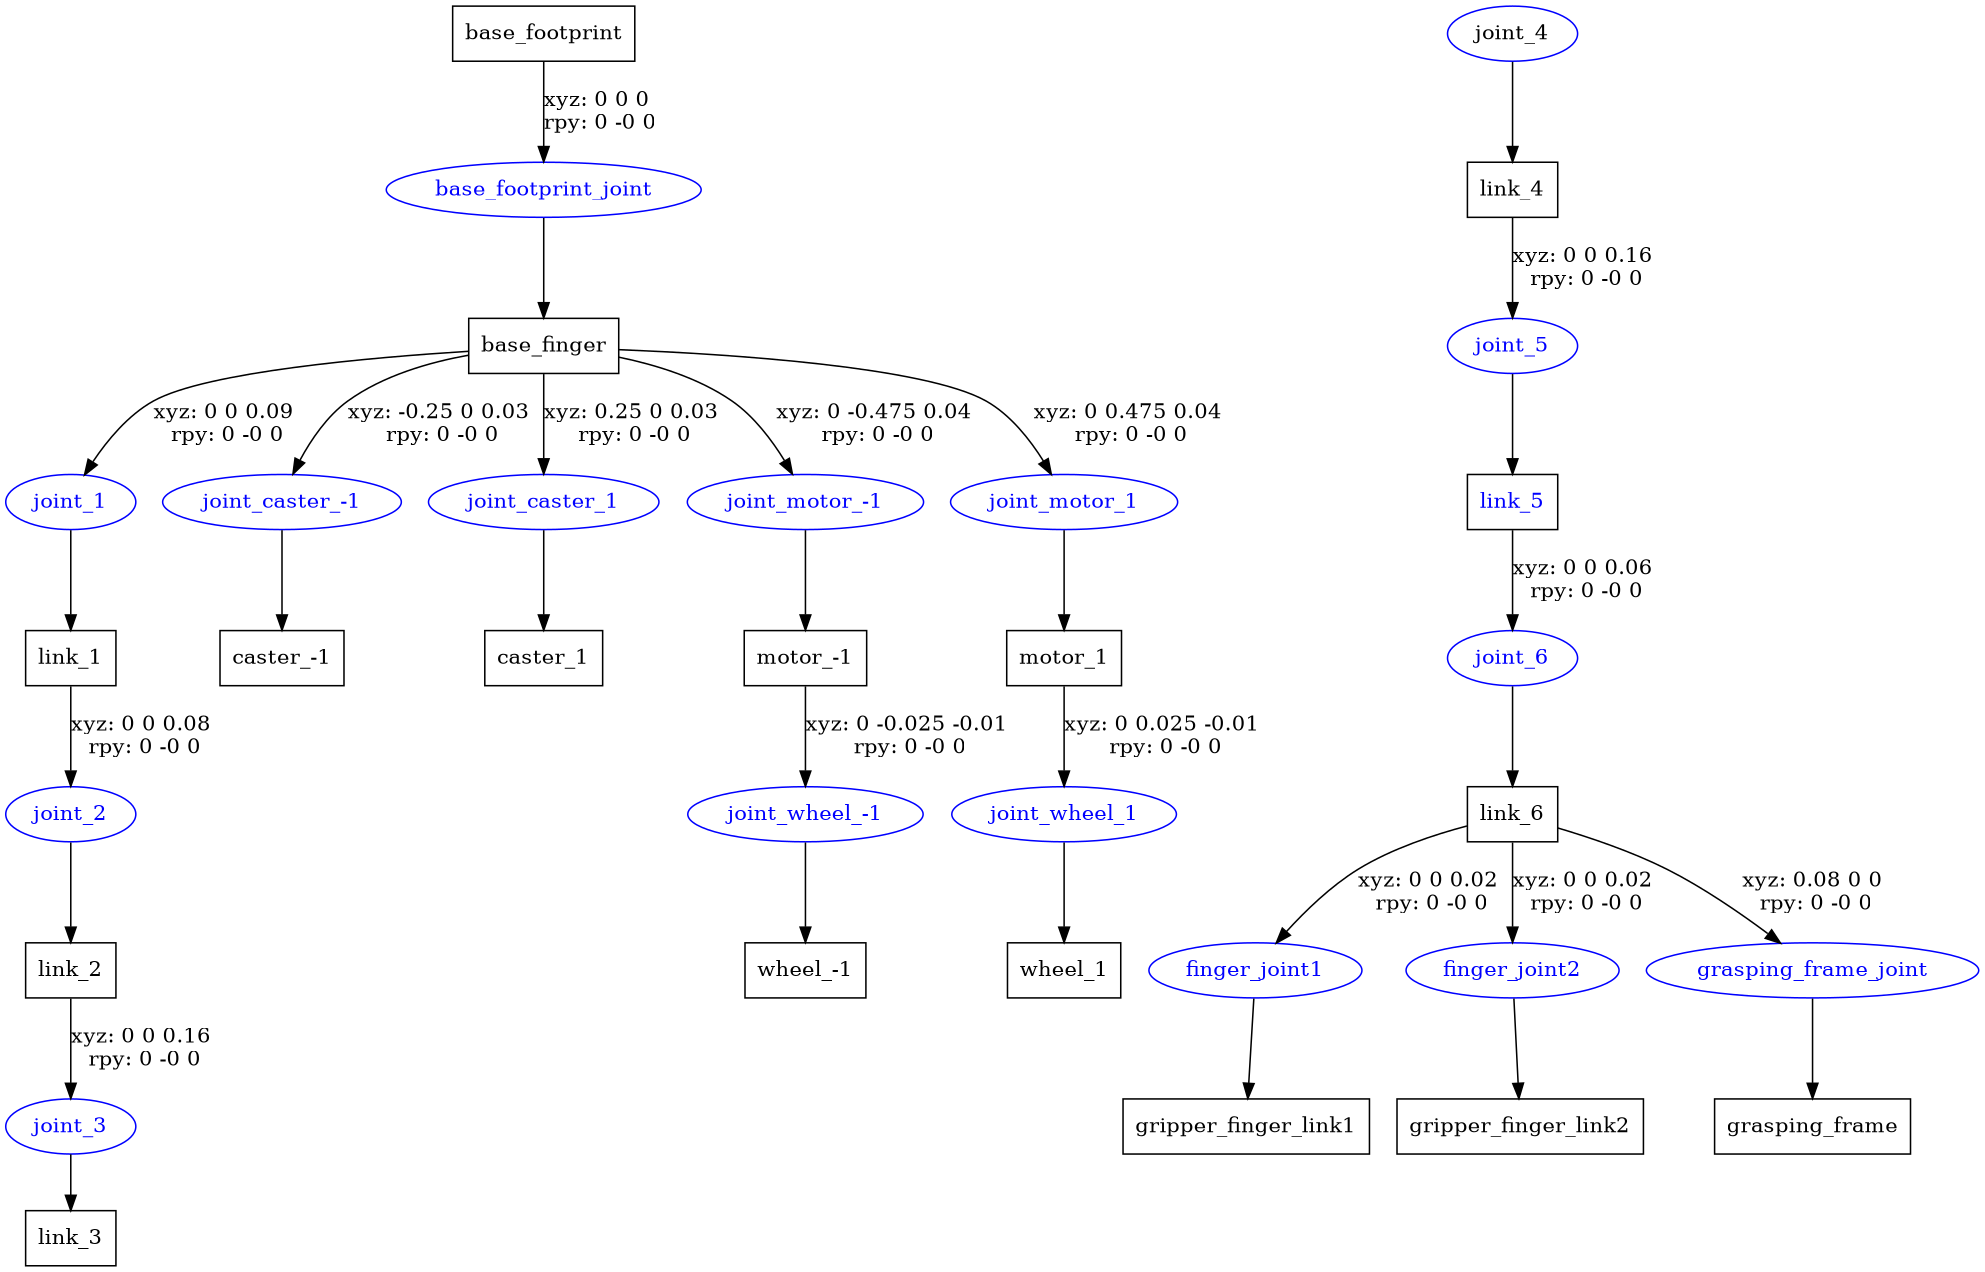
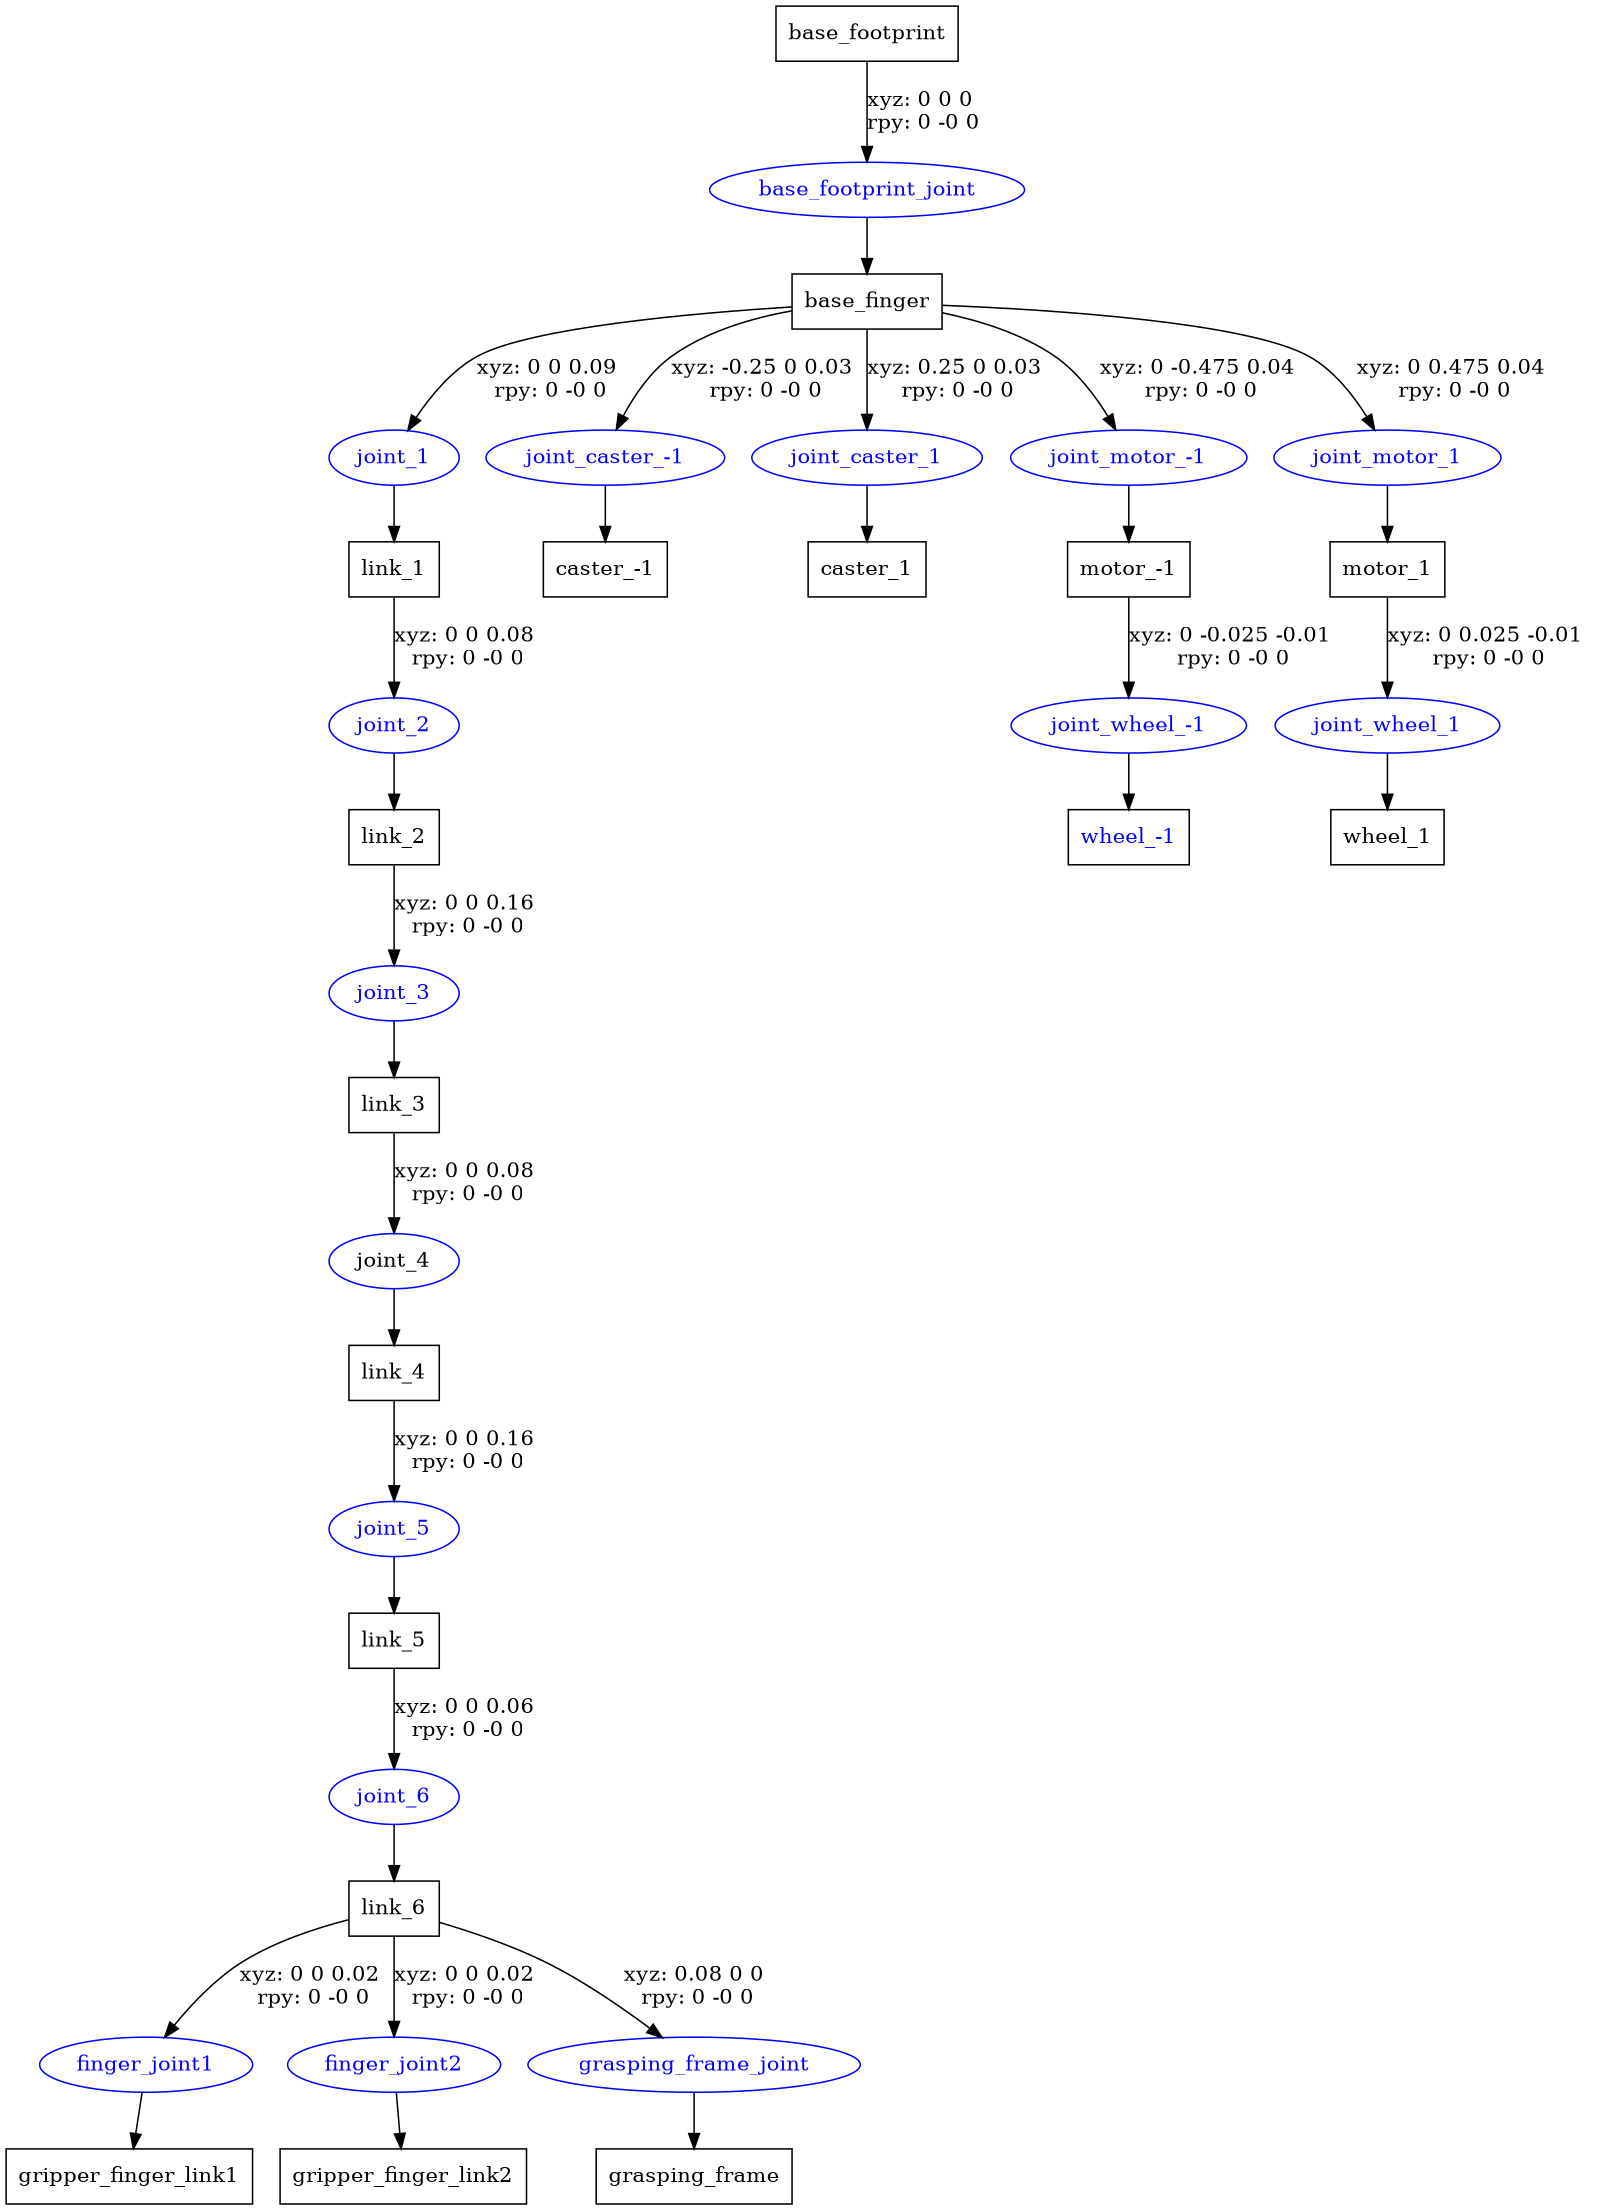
  digraph {
    node [shape=box]
    n1 [label=base_footprint]
    base_footprint_joint [color=blue fontcolor=blue shape=ellipse]
    n3 [label=base_finger]
    joint_1 [color=blue fontcolor=blue shape=ellipse]
    "joint_caster_-1" [color=blue fontcolor=blue shape=ellipse]
    joint_caster_1 [color=blue fontcolor=blue shape=ellipse]
    "joint_motor_-1" [color=blue fontcolor=blue shape=ellipse]
    joint_motor_1 [color=blue fontcolor=blue shape=ellipse]
    n9 [label=link_1]
    n10 [label="caster_-1"]
    n11 [label=caster_1]
    n12 [label="motor_-1"]
    n13 [label=motor_1]
    joint_2 [color=blue fontcolor=blue shape=ellipse]
    n15 [label=link_2]
    joint_3 [color=blue fontcolor=blue shape=ellipse]
    n17 [label=link_3]
    joint_4 [color=blue fontcolor=black shape=ellipse]
    n19 [label=link_4]
    joint_5 [color=blue fontcolor=blue shape=ellipse]
-   n21 [label=link_5 fontcolor=blue]
+   n21 [label=link_5]
    joint_6 [color=blue fontcolor=blue shape=ellipse]
    n23 [label=link_6]
    finger_joint1 [color=blue fontcolor=blue shape=ellipse]
    finger_joint2 [color=blue fontcolor=blue shape=ellipse]
    grasping_frame_joint [color=blue fontcolor=blue shape=ellipse]
    n27 [label=gripper_finger_link1]
    n28 [label=gripper_finger_link2]
    n29 [label=grasping_frame]
    "joint_wheel_-1" [color=blue fontcolor=blue shape=ellipse]
-   n31 [label="wheel_-1"]
+   n31 [label="wheel_-1" fontcolor=blue]
    joint_wheel_1 [color=blue fontcolor=blue shape=ellipse]
    n33 [label=wheel_1]
    n1 -> base_footprint_joint [label="xyz: 0 0 0 \nrpy: 0 -0 0"]
    base_footprint_joint -> n3
    n3 -> joint_1 [label="xyz: 0 0 0.09 \nrpy: 0 -0 0"]
    n3 -> "joint_caster_-1" [label="xyz: -0.25 0 0.03 \nrpy: 0 -0 0"]
    n3 -> joint_caster_1 [label="xyz: 0.25 0 0.03 \nrpy: 0 -0 0"]
    n3 -> "joint_motor_-1" [label="xyz: 0 -0.475 0.04 \nrpy: 0 -0 0"]
    n3 -> joint_motor_1 [label="xyz: 0 0.475 0.04 \nrpy: 0 -0 0"]
    joint_1 -> n9
    "joint_caster_-1" -> n10
    joint_caster_1 -> n11
    "joint_motor_-1" -> n12
    joint_motor_1 -> n13
    n9 -> joint_2 [label="xyz: 0 0 0.08 \nrpy: 0 -0 0"]
    n12 -> "joint_wheel_-1" [label="xyz: 0 -0.025 -0.01 \nrpy: 0 -0 0"]
    n13 -> joint_wheel_1 [label="xyz: 0 0.025 -0.01 \nrpy: 0 -0 0"]
    joint_2 -> n15
    n15 -> joint_3 [label="xyz: 0 0 0.16 \nrpy: 0 -0 0"]
    joint_3 -> n17
+   n17 -> joint_4 [label="xyz: 0 0 0.08 \nrpy: 0 -0 0"]
    joint_4 -> n19
    n19 -> joint_5 [label="xyz: 0 0 0.16 \nrpy: 0 -0 0"]
    joint_5 -> n21
    n21 -> joint_6 [label="xyz: 0 0 0.06 \nrpy: 0 -0 0"]
    joint_6 -> n23
    n23 -> finger_joint1 [label="xyz: 0 0 0.02 \nrpy: 0 -0 0"]
    n23 -> finger_joint2 [label="xyz: 0 0 0.02 \nrpy: 0 -0 0"]
    n23 -> grasping_frame_joint [label="xyz: 0.08 0 0 \nrpy: 0 -0 0"]
    finger_joint1 -> n27
    finger_joint2 -> n28
    grasping_frame_joint -> n29
    "joint_wheel_-1" -> n31
    joint_wheel_1 -> n33
  }
